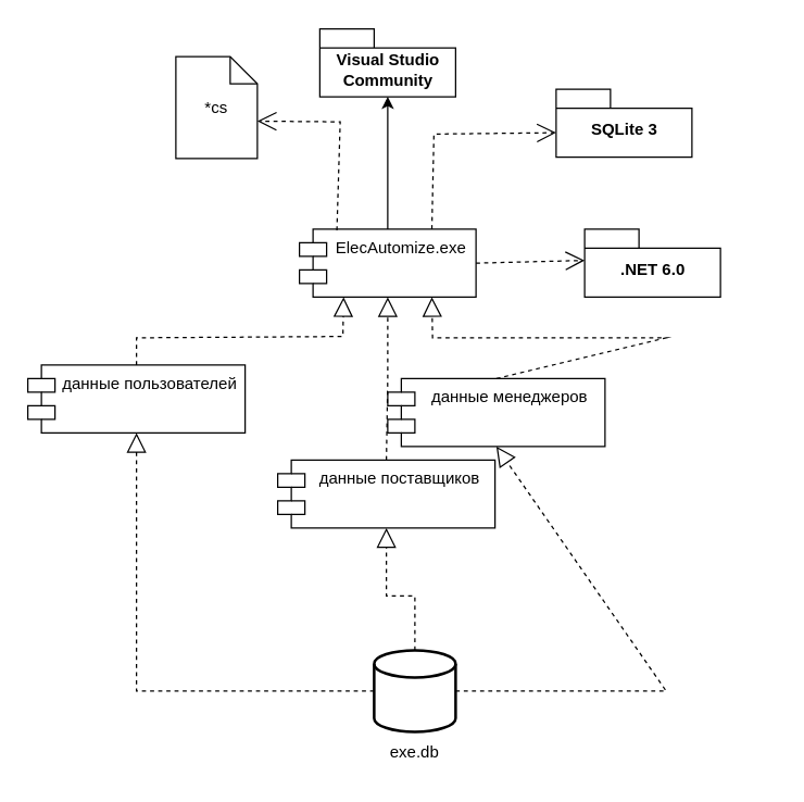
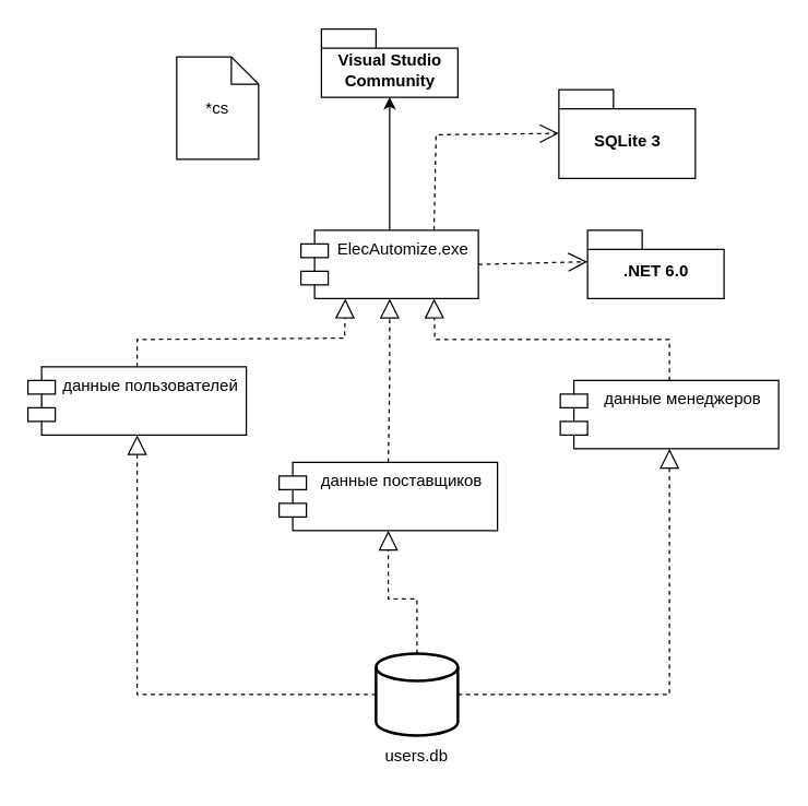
  <mxCell id="0" />
  <mxCell id="1" parent="0" />
  <mxCell id="2" style="edgeStyle=orthogonalEdgeStyle;rounded=0;orthogonalLoop=1;jettySize=auto;html=1;entryX=0.5;entryY=1;entryDx=0;entryDy=0;entryPerimeter=0;" edge="1" parent="1" source="3" target="5"><mxGeometry relative="1" as="geometry" /></mxCell>
  <mxCell id="3" value="ElecAutomize.exe" style="shape=module;align=left;spacingLeft=20;align=center;verticalAlign=top;" vertex="1" parent="1"><mxGeometry x="220" y="168" width="130" height="50" as="geometry" /></mxCell>
  <mxCell id="4" value="*cs" style="shape=note;size=20;whiteSpace=wrap;html=1;" vertex="1" parent="1"><mxGeometry x="129" y="41" width="60" height="75" as="geometry" /></mxCell>
  <mxCell id="5" value="Visual Studio &lt;br&gt;Community" style="shape=folder;fontStyle=1;spacingTop=10;tabWidth=40;tabHeight=14;tabPosition=left;html=1;" vertex="1" parent="1"><mxGeometry x="235" y="20.5" width="100" height="50" as="geometry" /></mxCell>
  <mxCell id="6" value=".NET 6.0" style="shape=folder;fontStyle=1;spacingTop=10;tabWidth=40;tabHeight=14;tabPosition=left;html=1;" vertex="1" parent="1"><mxGeometry x="430" y="168" width="100" height="50" as="geometry" /></mxCell>
  <mxCell id="7" value="данные пользователей" style="shape=module;align=left;spacingLeft=20;align=center;verticalAlign=top;" vertex="1" parent="1"><mxGeometry x="20" y="268" width="160" height="50" as="geometry" /></mxCell>
- <mxCell id="8" value="данные менеджеров" style="shape=module;align=left;spacingLeft=20;align=center;verticalAlign=top;" vertex="1" parent="1"><mxGeometry x="285" y="278" width="160" height="50" as="geometry" /></mxCell>
+ <mxCell id="8" value="данные менеджеров" style="shape=module;align=left;spacingLeft=20;align=center;verticalAlign=top;" vertex="1" parent="1"><mxGeometry x="410" y="278" width="160" height="50" as="geometry" /></mxCell>
  <mxCell id="9" value="данные поставщиков" style="shape=module;align=left;spacingLeft=20;align=center;verticalAlign=top;" vertex="1" parent="1"><mxGeometry x="204" y="338" width="160" height="50" as="geometry" /></mxCell>
  <mxCell id="10" value="" style="endArrow=block;dashed=1;endFill=0;endSize=12;html=1;rounded=0;exitX=0.5;exitY=0;exitDx=0;exitDy=0;entryX=0.25;entryY=1;entryDx=0;entryDy=0;" edge="1" parent="1" source="7" target="3"><mxGeometry width="160" relative="1" as="geometry"><mxPoint x="189" y="258" as="sourcePoint" /><mxPoint x="309" y="258" as="targetPoint" /><Array as="points"><mxPoint x="100" y="248" /><mxPoint x="252" y="247" /></Array></mxGeometry></mxCell>
  <mxCell id="11" value="" style="endArrow=block;dashed=1;endFill=0;endSize=12;html=1;rounded=0;exitX=0.5;exitY=0;exitDx=0;exitDy=0;entryX=0.5;entryY=1;entryDx=0;entryDy=0;" edge="1" parent="1" source="9" target="3"><mxGeometry width="160" relative="1" as="geometry"><mxPoint x="110" y="278" as="sourcePoint" /><mxPoint x="262.5" y="228" as="targetPoint" /><Array as="points"><mxPoint x="285" y="278" /><mxPoint x="285" y="258" /></Array></mxGeometry></mxCell>
  <mxCell id="12" value="" style="endArrow=block;dashed=1;endFill=0;endSize=12;html=1;rounded=0;exitX=0.5;exitY=0;exitDx=0;exitDy=0;entryX=0.75;entryY=1;entryDx=0;entryDy=0;" edge="1" parent="1" source="8" target="3"><mxGeometry width="160" relative="1" as="geometry"><mxPoint x="294" y="348" as="sourcePoint" /><mxPoint x="295" y="228" as="targetPoint" /><Array as="points"><mxPoint x="490" y="248" /><mxPoint x="318" y="248" /></Array></mxGeometry></mxCell>
  <mxCell id="13" value="" style="strokeWidth=2;html=1;shape=mxgraph.flowchart.database;whiteSpace=wrap;" vertex="1" parent="1"><mxGeometry x="275" y="478" width="60" height="60" as="geometry" /></mxCell>
- <mxCell id="14" value="exe.db" style="text;html=1;strokeColor=none;fillColor=none;align=center;verticalAlign=middle;whiteSpace=wrap;rounded=0;" vertex="1" parent="1"><mxGeometry x="275" y="538" width="60" height="30" as="geometry" /></mxCell>
+ <mxCell id="14" value="users.db" style="text;html=1;strokeColor=none;fillColor=none;align=center;verticalAlign=middle;whiteSpace=wrap;rounded=0;" vertex="1" parent="1"><mxGeometry x="275" y="538" width="60" height="30" as="geometry" /></mxCell>
  <mxCell id="15" value="" style="endArrow=block;dashed=1;endFill=0;endSize=12;html=1;rounded=0;entryX=0.5;entryY=1;entryDx=0;entryDy=0;exitX=0.5;exitY=0;exitDx=0;exitDy=0;exitPerimeter=0;" edge="1" parent="1" source="13" target="9"><mxGeometry width="160" relative="1" as="geometry"><mxPoint x="300" y="478" as="sourcePoint" /><mxPoint x="424" y="478" as="targetPoint" /><Array as="points"><mxPoint x="305" y="438" /><mxPoint x="284" y="438" /></Array></mxGeometry></mxCell>
  <mxCell id="16" value="" style="endArrow=block;dashed=1;endFill=0;endSize=12;html=1;rounded=0;exitX=0;exitY=0.5;exitDx=0;exitDy=0;exitPerimeter=0;entryX=0.5;entryY=1;entryDx=0;entryDy=0;" edge="1" parent="1" source="13" target="7"><mxGeometry width="160" relative="1" as="geometry"><mxPoint x="110" y="468" as="sourcePoint" /><mxPoint x="230" y="468" as="targetPoint" /><Array as="points"><mxPoint x="100" y="508" /></Array></mxGeometry></mxCell>
  <mxCell id="17" value="" style="endArrow=block;dashed=1;endFill=0;endSize=12;html=1;rounded=0;exitX=1;exitY=0.5;exitDx=0;exitDy=0;exitPerimeter=0;entryX=0.5;entryY=1;entryDx=0;entryDy=0;" edge="1" parent="1" source="13" target="8"><mxGeometry width="160" relative="1" as="geometry"><mxPoint x="440" y="478" as="sourcePoint" /><mxPoint x="560" y="478" as="targetPoint" /><Array as="points"><mxPoint x="490" y="508" /></Array></mxGeometry></mxCell>
- <mxCell id="18" value="SQLite 3" style="shape=folder;fontStyle=1;spacingTop=10;tabWidth=40;tabHeight=14;tabPosition=left;html=1;" vertex="1" parent="1"><mxGeometry x="409" y="65" width="100" height="50" as="geometry" /></mxCell>
- <mxCell id="19" value="" style="endArrow=open;endSize=12;dashed=1;html=1;rounded=0;exitX=0.212;exitY=0.017;exitDx=0;exitDy=0;exitPerimeter=0;entryX=0;entryY=0;entryDx=60;entryDy=47.5;entryPerimeter=0;" edge="1" parent="1" source="3" target="4"><mxGeometry width="160" relative="1" as="geometry"><mxPoint x="230" y="193" as="sourcePoint" /><mxPoint x="110" y="193" as="targetPoint" /><Array as="points"><mxPoint x="250" y="89" /></Array></mxGeometry></mxCell>
+ <mxCell id="18" value="SQLite 3" style="shape=folder;fontStyle=1;spacingTop=10;tabWidth=40;tabHeight=14;tabPosition=left;html=1;" vertex="1" parent="1"><mxGeometry x="409" y="65" width="100" height="65" as="geometry" /></mxCell>
  <mxCell id="20" value="" style="endArrow=open;endSize=12;dashed=1;html=1;rounded=0;exitX=0.75;exitY=0;exitDx=0;exitDy=0;entryX=0;entryY=0;entryDx=0;entryDy=32;entryPerimeter=0;" edge="1" parent="1" source="3" target="18"><mxGeometry width="160" relative="1" as="geometry"><mxPoint x="230" y="193" as="sourcePoint" /><mxPoint x="110" y="193" as="targetPoint" /><Array as="points"><mxPoint x="319" y="98" /></Array></mxGeometry></mxCell>
  <mxCell id="21" value="" style="endArrow=open;endSize=12;dashed=1;html=1;rounded=0;exitX=1;exitY=0.5;exitDx=0;exitDy=0;entryX=0;entryY=0;entryDx=0;entryDy=23;entryPerimeter=0;" edge="1" parent="1" source="3" target="6"><mxGeometry width="160" relative="1" as="geometry"><mxPoint x="240" y="203" as="sourcePoint" /><mxPoint x="120" y="203" as="targetPoint" /></mxGeometry></mxCell>
